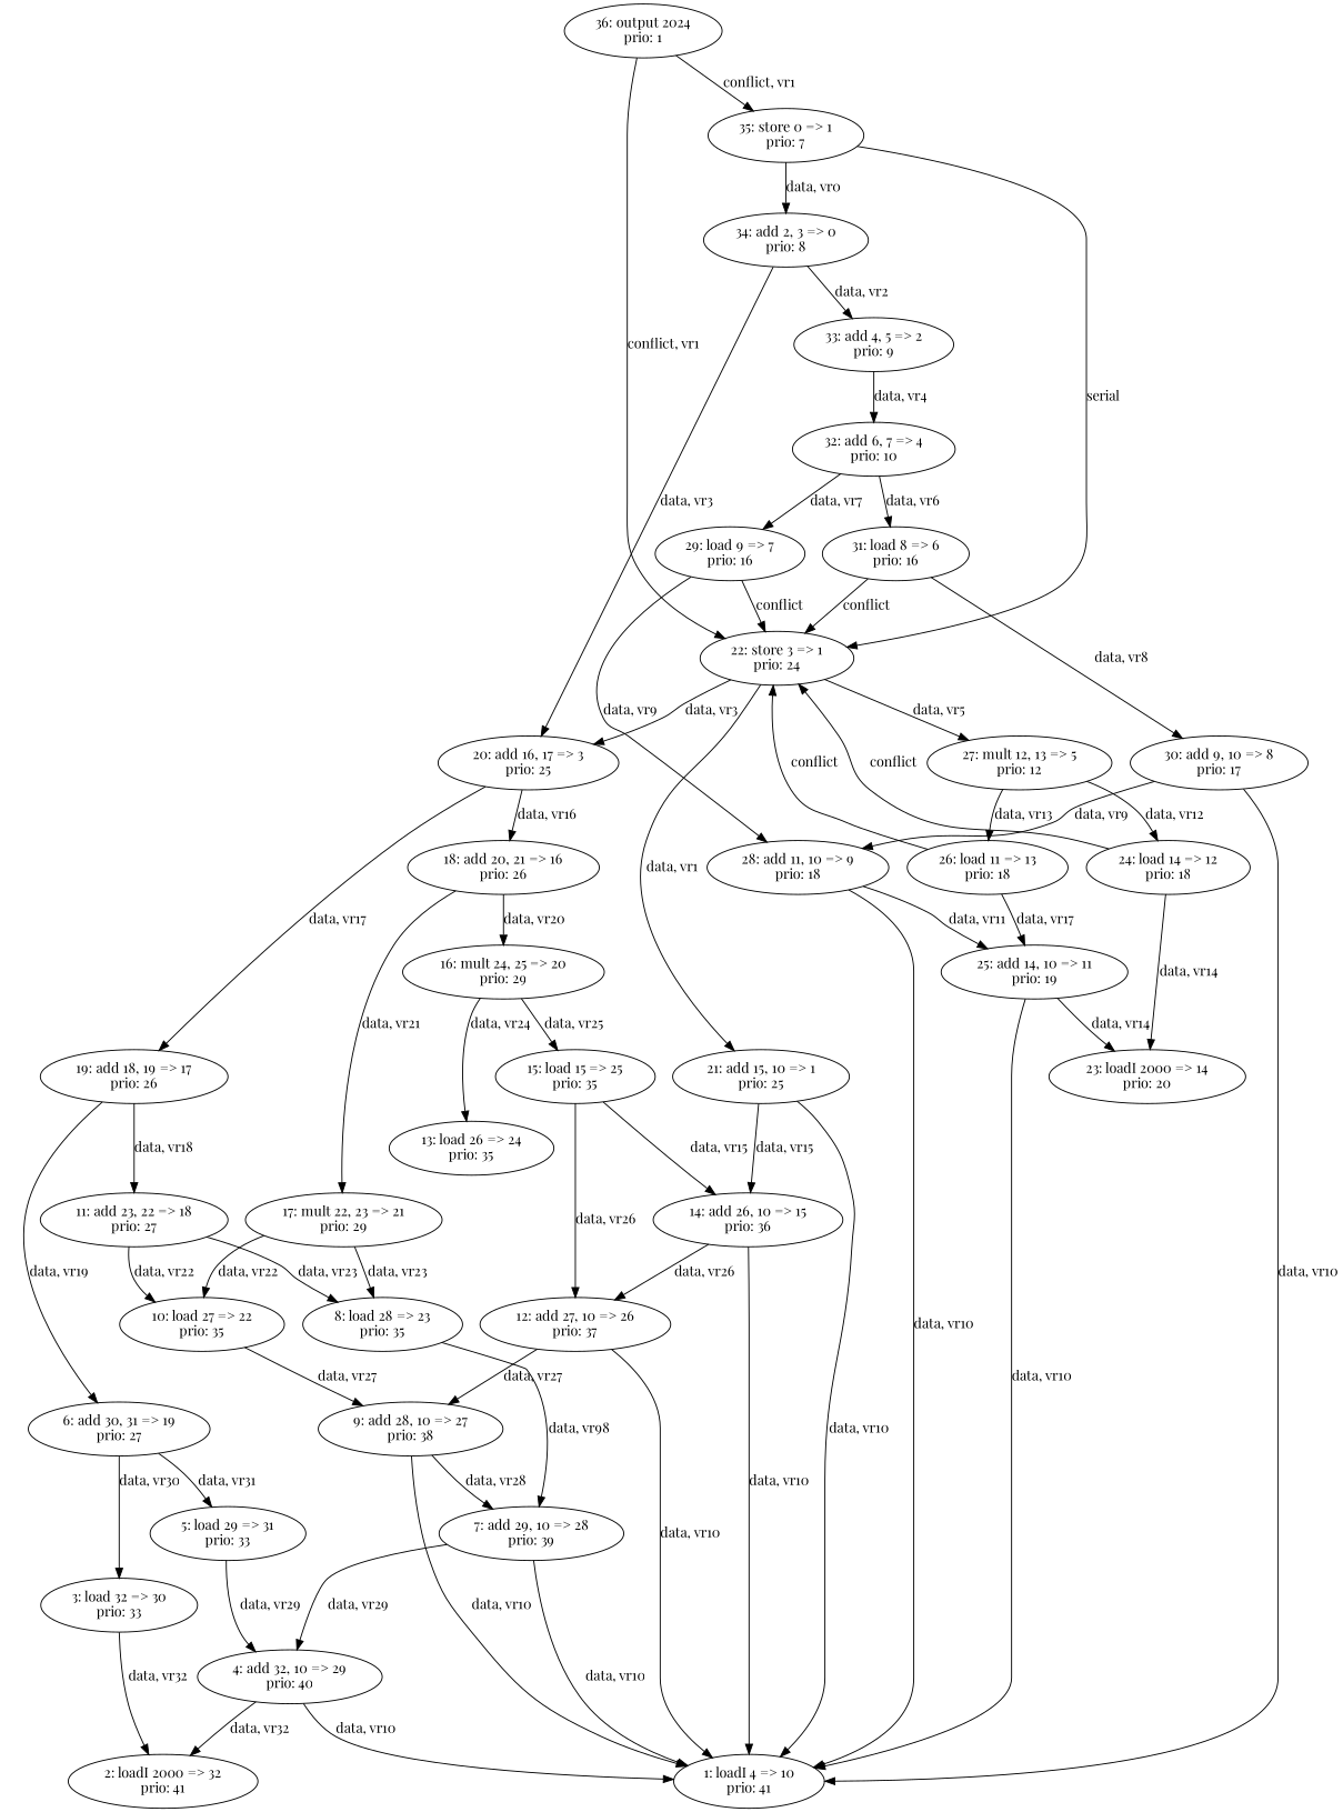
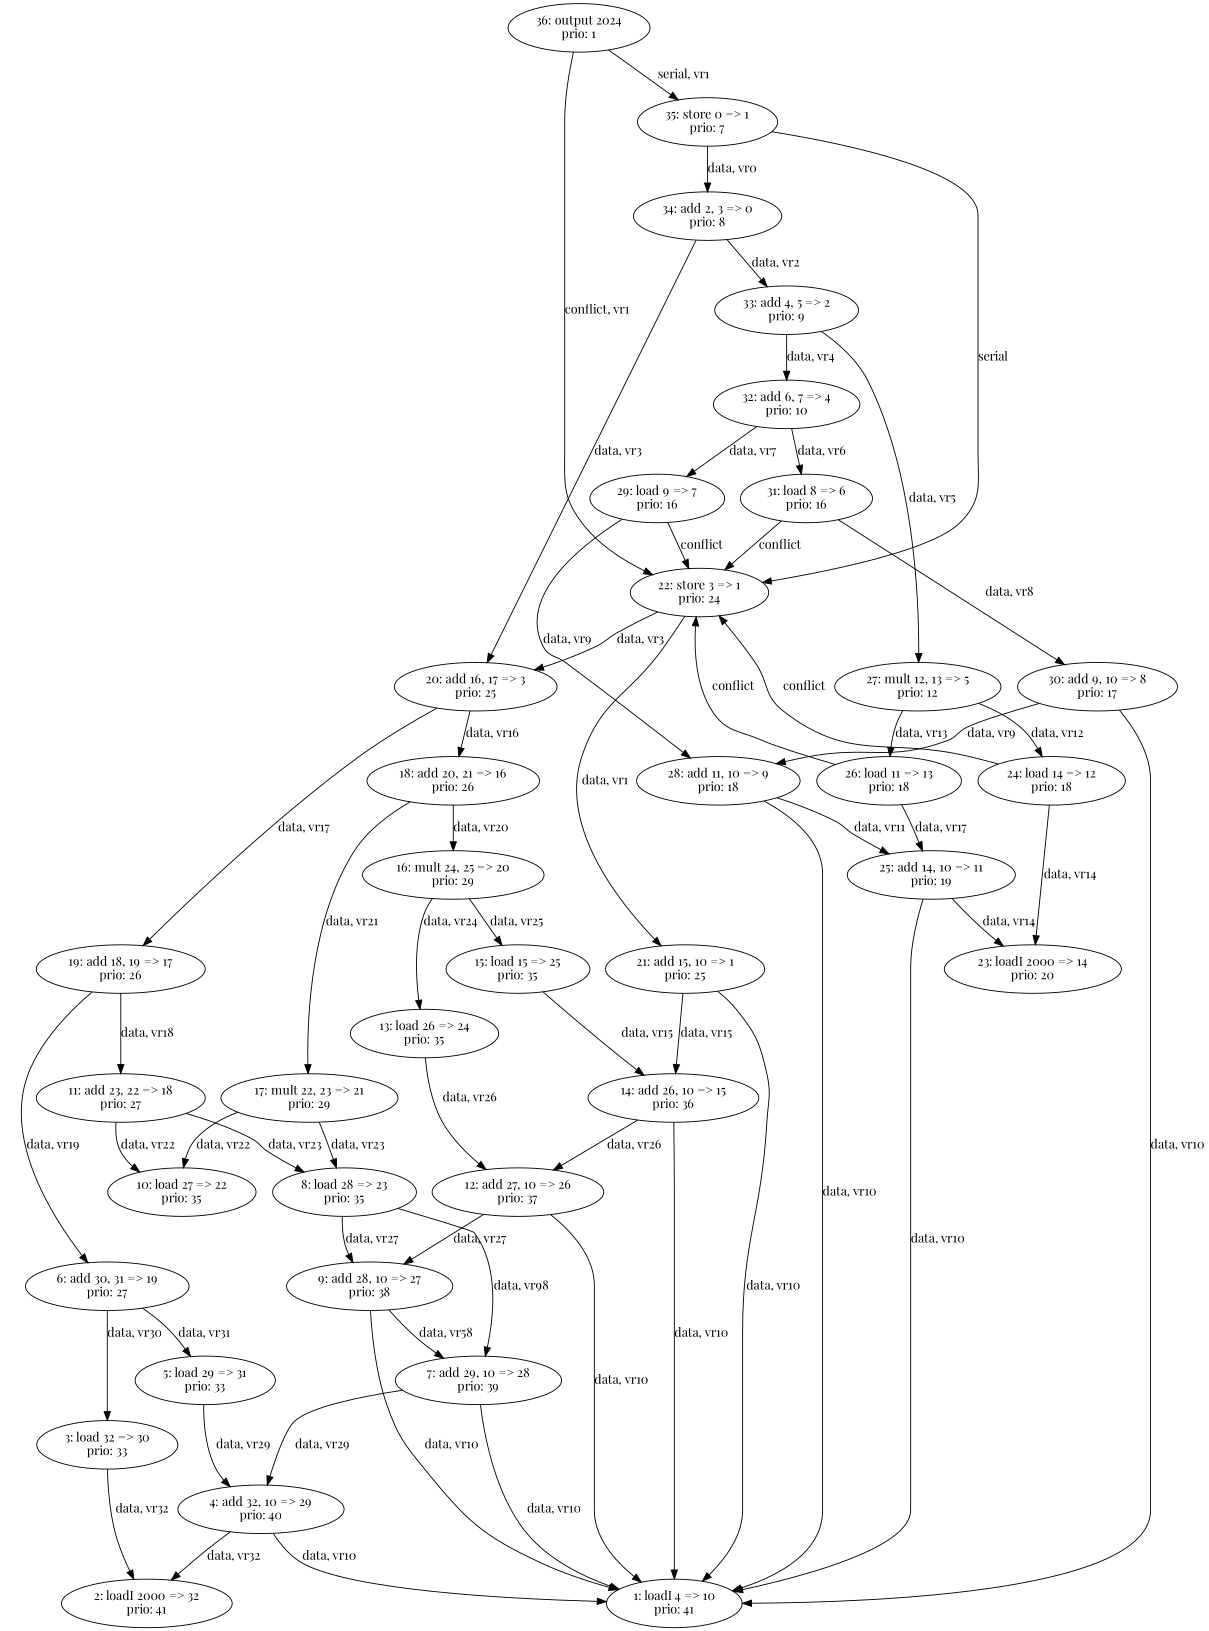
  digraph {
    fontname="Playfair Display"
    node [fontname="Playfair Display"]
    edge [fontname="Playfair Display"]
    n1 [label="1: loadI 4 => 10\nprio: 41"]
    n2 [label="2: loadI 2000 => 32\nprio: 41"]
    n3 [label="3: load 32 => 30\nprio: 33"]
    n4 [label="4: add 32, 10 => 29\nprio: 40"]
    n5 [label="5: load 29 => 31\nprio: 33"]
    n6 [label="6: add 30, 31 => 19\nprio: 27"]
    n7 [label="7: add 29, 10 => 28\nprio: 39"]
    n8 [label="8: load 28 => 23\nprio: 35"]
    n9 [label="9: add 28, 10 => 27\nprio: 38"]
    n10 [label="10: load 27 => 22\nprio: 35"]
    n11 [label="11: add 23, 22 => 18\nprio: 27"]
    n12 [label="12: add 27, 10 => 26\nprio: 37"]
    n13 [label="13: load 26 => 24\nprio: 35"]
    n14 [label="14: add 26, 10 => 15\nprio: 36"]
    n15 [label="15: load 15 => 25\nprio: 35"]
    n16 [label="16: mult 24, 25 => 20\nprio: 29"]
    n17 [label="17: mult 22, 23 => 21\nprio: 29"]
    n18 [label="18: add 20, 21 => 16\nprio: 26"]
    n19 [label="19: add 18, 19 => 17\nprio: 26"]
    n20 [label="20: add 16, 17 => 3\nprio: 25"]
    n21 [label="21: add 15, 10 => 1\nprio: 25"]
    n22 [label="22: store 3 => 1\nprio: 24"]
    n23 [label="23: loadI 2000 => 14\nprio: 20"]
    n24 [label="24: load 14 => 12\nprio: 18"]
    n25 [label="25: add 14, 10 => 11\nprio: 19"]
    n26 [label="26: load 11 => 13\nprio: 18"]
    n27 [label="27: mult 12, 13 => 5\nprio: 12"]
    n28 [label="28: add 11, 10 => 9\nprio: 18"]
    n29 [label="29: load 9 => 7\nprio: 16"]
    n30 [label="30: add 9, 10 => 8\nprio: 17"]
    n31 [label="31: load 8 => 6\nprio: 16"]
    n32 [label="32: add 6, 7 => 4\nprio: 10"]
    n33 [label="33: add 4, 5 => 2\nprio: 9"]
    n34 [label="34: add 2, 3 => 0\nprio: 8"]
    n35 [label="35: store 0 => 1\nprio: 7"]
    n36 [label="36: output 2024\nprio: 1"]
    n3 -> n2 [label="data, vr32"]
    n4 -> n1 [label="data, vr10"]
    n4 -> n2 [label="data, vr32"]
    n5 -> n4 [label="data, vr29"]
    n6 -> n3 [label="data, vr30"]
    n6 -> n5 [label="data, vr31"]
    n7 -> n1 [label="data, vr10"]
    n7 -> n4 [label="data, vr29"]
    n8 -> n7 [label="data, vr98"]
    n9 -> n1 [label="data, vr10"]
-   n9 -> n7 [label="data, vr28"]
-   n10 -> n9 [label="data, vr27"]
+   n9 -> n7 [label="data, vr58"]
+   n8 -> n9 [label="data, vr27"]
    n11 -> n8 [label="data, vr23"]
    n11 -> n10 [label="data, vr22"]
    n12 -> n1 [label="data, vr10"]
    n12 -> n9 [label="data, vr27"]
-   n15 -> n12 [label="data, vr26"]
+   n13 -> n12 [label="data, vr26"]
    n14 -> n1 [label="data, vr10"]
    n14 -> n12 [label="data, vr26"]
    n15 -> n14 [label="data, vr15"]
    n16 -> n13 [label="data, vr24"]
    n16 -> n15 [label="data, vr25"]
    n17 -> n8 [label="data, vr23"]
    n17 -> n10 [label="data, vr22"]
    n18 -> n16 [label="data, vr20"]
    n18 -> n17 [label="data, vr21"]
    n19 -> n6 [label="data, vr19"]
    n19 -> n11 [label="data, vr18"]
    n20 -> n18 [label="data, vr16"]
    n20 -> n19 [label="data, vr17"]
    n21 -> n1 [label="data, vr10"]
    n21 -> n14 [label="data, vr15"]
    n22 -> n20 [label="data, vr3"]
    n22 -> n21 [label="data, vr1"]
    n24 -> n22 [label=conflict]
    n24 -> n23 [label="data, vr14"]
    n25 -> n1 [label="data, vr10"]
    n25 -> n23 [label="data, vr14"]
    n26 -> n22 [label=conflict]
    n26 -> n25 [label="data, vr17"]
    n27 -> n24 [label="data, vr12"]
    n27 -> n26 [label="data, vr13"]
    n28 -> n1 [label="data, vr10"]
    n28 -> n25 [label="data, vr11"]
    n29 -> n22 [label=conflict]
    n29 -> n28 [label="data, vr9"]
    n30 -> n1 [label="data, vr10"]
    n30 -> n28 [label="data, vr9"]
    n31 -> n22 [label=conflict]
    n31 -> n30 [label="data, vr8"]
    n32 -> n29 [label="data, vr7"]
    n32 -> n31 [label="data, vr6"]
-   n22 -> n27 [label="data, vr5"]
+   n33 -> n27 [label="data, vr5"]
    n33 -> n32 [label="data, vr4"]
    n34 -> n20 [label="data, vr3"]
    n34 -> n33 [label="data, vr2"]
    n35 -> n22 [label=serial]
    n35 -> n34 [label="data, vr0"]
    n36 -> n22 [label="conflict, vr1"]
-   n36 -> n35 [label="conflict, vr1"]
+   n36 -> n35 [label="serial, vr1"]
  }
